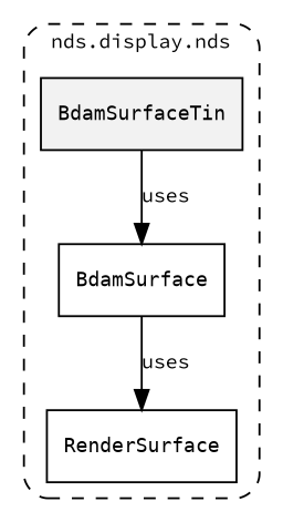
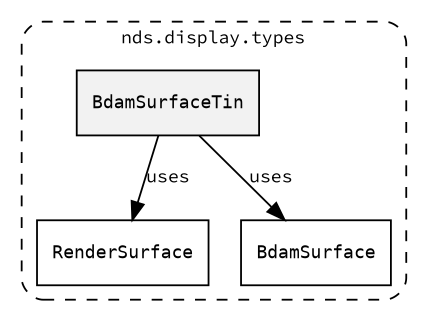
  digraph {
    fontname="Source Code Pro"
    fontsize=10
    rankdir=TB
    node [fontname="Source Code Pro" fontsize=10 shape=box]
    edge [fontname="Source Code Pro" fontsize=10]
    n1 [fillcolor="#0000000D" label=<<font face="monospace"><table align="center" border="0" cellspacing="0" cellpadding="0"><tr><td href="../../../content/packages/nds.display.types.html#Structure-BdamSurfaceTin" title="Structure defined in nds.display.types">BdamSurfaceTin</td></tr></table></font>> style=filled]
    n2 [label=<<font face="monospace"><table align="center" border="0" cellspacing="0" cellpadding="0"><tr><td href="../../../content/packages/nds.display.types.html#Structure-RenderSurface" title="Structure defined in nds.display.types">RenderSurface</td></tr></table></font>>]
    n3 [label=<<font face="monospace"><table align="center" border="0" cellspacing="0" cellpadding="0"><tr><td href="../../../content/packages/nds.display.types.html#Structure-BdamSurface" title="Structure defined in nds.display.types">BdamSurface</td></tr></table></font>>]
    subgraph cluster_1 {
-     label="nds.display.nds"
+     label="nds.display.types"
      style="dashed, rounded"
      n1
      n2
      n3
    }
-   n3 -> n2 [label=uses]
+   n1 -> n2 [label=uses]
    n1 -> n3 [label=uses]
  }
